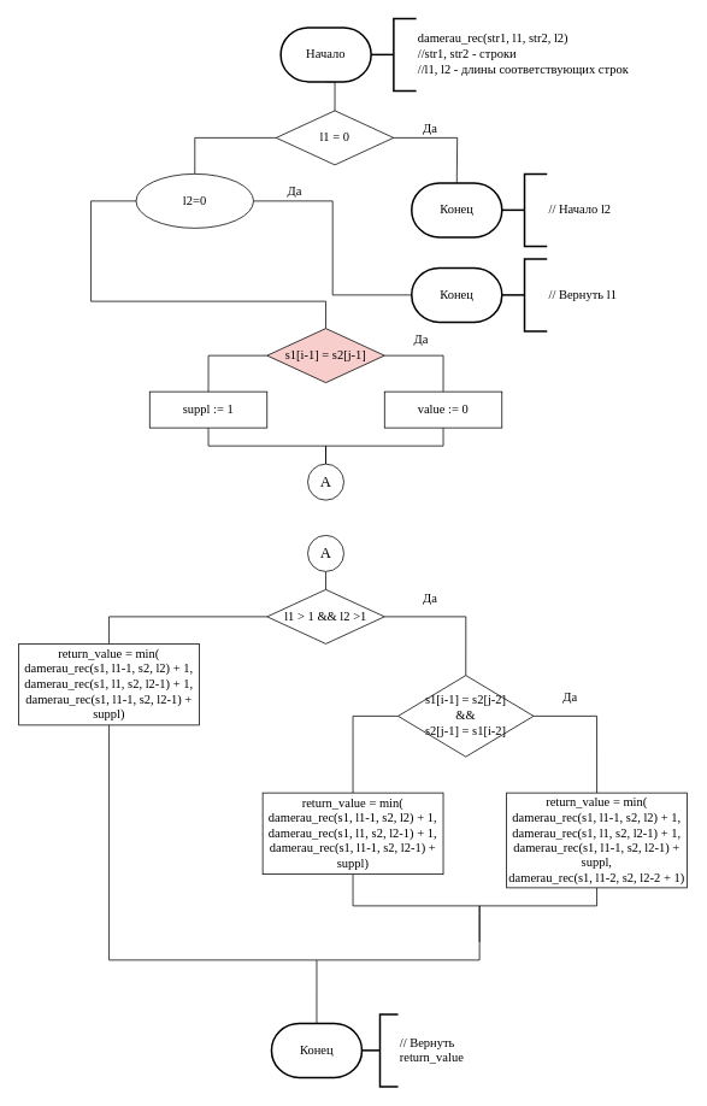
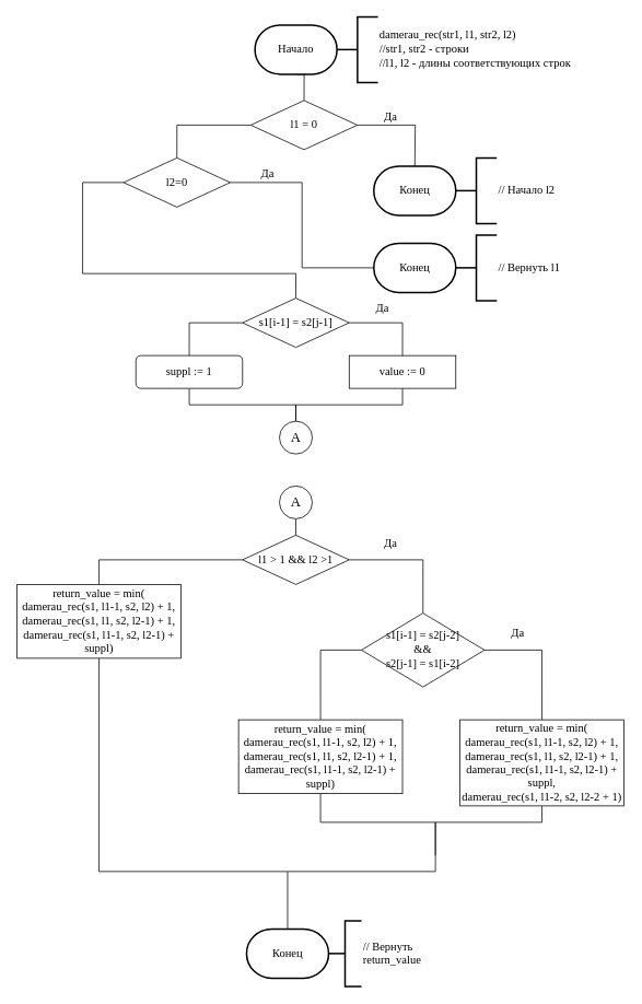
  <mxCell id="0" />
  <mxCell id="1" parent="0" />
  <mxCell id="2" style="edgeStyle=orthogonalEdgeStyle;rounded=0;orthogonalLoop=1;jettySize=auto;html=1;exitX=0.5;exitY=1;exitDx=0;exitDy=0;exitPerimeter=0;entryX=0.5;entryY=0;entryDx=0;entryDy=0;endArrow=none;endFill=0;" parent="1" source="3" target="7" edge="1"><mxGeometry relative="1" as="geometry" /></mxCell>
  <mxCell id="3" value="Начало" style="strokeWidth=2;html=1;shape=mxgraph.flowchart.terminator;whiteSpace=wrap;fontFamily=Times New Roman;fontSize=14;" parent="1" vertex="1"><mxGeometry x="310" y="30" width="100" height="60" as="geometry" /></mxCell>
  <mxCell id="4" value="damerau_rec(str1, l1, str2, l2)&lt;br style=&quot;font-size: 14px&quot;&gt;//str1, str2 - строки&lt;br style=&quot;font-size: 14px&quot;&gt;//l1, l2 - длины соответствующих строк" style="strokeWidth=2;html=1;shape=mxgraph.flowchart.annotation_2;align=left;labelPosition=right;pointerEvents=1;fontFamily=Times New Roman;fontSize=14;" parent="1" vertex="1"><mxGeometry x="410" y="20" width="50" height="80" as="geometry" /></mxCell>
  <mxCell id="5" style="edgeStyle=orthogonalEdgeStyle;rounded=0;orthogonalLoop=1;jettySize=auto;html=1;exitX=1;exitY=0.5;exitDx=0;exitDy=0;entryX=0.5;entryY=0;entryDx=0;entryDy=0;endArrow=none;endFill=0;fontFamily=Times New Roman;fontSize=14;" parent="1" source="7" edge="1"><mxGeometry relative="1" as="geometry"><mxPoint x="504.86" y="202" as="targetPoint" /></mxGeometry></mxCell>
  <mxCell id="6" style="edgeStyle=orthogonalEdgeStyle;rounded=0;orthogonalLoop=1;jettySize=auto;html=1;exitX=0;exitY=0.5;exitDx=0;exitDy=0;entryX=0.5;entryY=0;entryDx=0;entryDy=0;endArrow=none;endFill=0;fontFamily=Times New Roman;fontSize=14;" parent="1" source="7" target="10" edge="1"><mxGeometry relative="1" as="geometry" /></mxCell>
  <mxCell id="7" value="l1 = 0" style="rhombus;whiteSpace=wrap;html=1;fontFamily=Times New Roman;fontSize=14;" parent="1" vertex="1"><mxGeometry x="304.86" y="122" width="130" height="60" as="geometry" /></mxCell>
  <mxCell id="8" style="edgeStyle=orthogonalEdgeStyle;rounded=0;orthogonalLoop=1;jettySize=auto;html=1;exitX=0;exitY=0.5;exitDx=0;exitDy=0;entryX=0.5;entryY=0;entryDx=0;entryDy=0;endArrow=none;endFill=0;" parent="1" source="10" target="21" edge="1"><mxGeometry relative="1" as="geometry"><Array as="points"><mxPoint x="99.86" y="222" /><mxPoint x="99.86" y="333" /><mxPoint x="359.86" y="333" /></Array></mxGeometry></mxCell>
  <mxCell id="9" style="edgeStyle=orthogonalEdgeStyle;rounded=0;orthogonalLoop=1;jettySize=auto;html=1;exitX=1;exitY=0.5;exitDx=0;exitDy=0;entryX=0;entryY=0.5;entryDx=0;entryDy=0;entryPerimeter=0;endArrow=none;endFill=0;" parent="1" source="10" target="34" edge="1"><mxGeometry relative="1" as="geometry" /></mxCell>
- <mxCell id="10" value="l2=0" style="ellipse;whiteSpace=wrap;html=1;fontFamily=Times New Roman;fontSize=14;" parent="1" vertex="1"><mxGeometry x="149.86" y="192" width="130" height="60" as="geometry" /></mxCell>
+ <mxCell id="10" value="l2=0" style="rhombus;whiteSpace=wrap;html=1;fontFamily=Times New Roman;fontSize=14;" parent="1" vertex="1"><mxGeometry x="149.86" y="192" width="130" height="60" as="geometry" /></mxCell>
  <mxCell id="11" value="Да" style="text;html=1;align=center;verticalAlign=middle;resizable=0;points=[];autosize=1;fontFamily=Times New Roman;fontSize=14;" parent="1" vertex="1"><mxGeometry x="459.86" y="132" width="30" height="20" as="geometry" /></mxCell>
  <mxCell id="12" value="Да" style="text;html=1;align=center;verticalAlign=middle;resizable=0;points=[];autosize=1;fontFamily=Times New Roman;fontSize=14;" parent="1" vertex="1"><mxGeometry x="309.86" y="202" width="30" height="20" as="geometry" /></mxCell>
  <mxCell id="13" style="edgeStyle=orthogonalEdgeStyle;rounded=0;orthogonalLoop=1;jettySize=auto;html=1;exitX=1;exitY=0.5;exitDx=0;exitDy=0;entryX=0.5;entryY=0;entryDx=0;entryDy=0;endArrow=none;endFill=0;" parent="1" source="15" target="18" edge="1"><mxGeometry relative="1" as="geometry" /></mxCell>
  <mxCell id="14" style="edgeStyle=orthogonalEdgeStyle;rounded=0;orthogonalLoop=1;jettySize=auto;html=1;exitX=0;exitY=0.5;exitDx=0;exitDy=0;entryX=0.5;entryY=0;entryDx=0;entryDy=0;endArrow=none;endFill=0;" parent="1" source="15" target="37" edge="1"><mxGeometry relative="1" as="geometry" /></mxCell>
  <mxCell id="15" value="l1 &amp;gt; 1 &amp;amp;&amp;amp; l2 &amp;gt;1" style="rhombus;whiteSpace=wrap;html=1;fontFamily=Times New Roman;fontSize=14;" parent="1" vertex="1"><mxGeometry x="294.86" y="652" width="130" height="60" as="geometry" /></mxCell>
  <mxCell id="16" style="edgeStyle=orthogonalEdgeStyle;rounded=0;orthogonalLoop=1;jettySize=auto;html=1;exitX=1;exitY=0.5;exitDx=0;exitDy=0;entryX=0.5;entryY=0;entryDx=0;entryDy=0;endArrow=none;endFill=0;" parent="1" source="18" target="41" edge="1"><mxGeometry relative="1" as="geometry"><mxPoint x="659.86" y="877" as="targetPoint" /></mxGeometry></mxCell>
  <mxCell id="17" style="edgeStyle=orthogonalEdgeStyle;rounded=0;orthogonalLoop=1;jettySize=auto;html=1;exitX=0;exitY=0.5;exitDx=0;exitDy=0;entryX=0.5;entryY=0;entryDx=0;entryDy=0;endArrow=none;endFill=0;" parent="1" source="18" target="39" edge="1"><mxGeometry relative="1" as="geometry"><mxPoint x="384.86" y="877" as="targetPoint" /></mxGeometry></mxCell>
  <mxCell id="18" value="s1[i-1] = s2[j-2]&lt;br&gt;&amp;amp;&amp;amp;&lt;br&gt;s2[j-1] = s1[i-2]" style="rhombus;whiteSpace=wrap;html=1;fontFamily=Times New Roman;fontSize=14;" parent="1" vertex="1"><mxGeometry x="439.86" y="747" width="150" height="90" as="geometry" /></mxCell>
  <mxCell id="19" style="edgeStyle=orthogonalEdgeStyle;rounded=0;orthogonalLoop=1;jettySize=auto;html=1;exitX=1;exitY=0.5;exitDx=0;exitDy=0;entryX=0.5;entryY=0;entryDx=0;entryDy=0;endArrow=none;endFill=0;fontFamily=Times New Roman;fontSize=14;" parent="1" source="21" target="23" edge="1"><mxGeometry relative="1" as="geometry" /></mxCell>
  <mxCell id="20" style="edgeStyle=orthogonalEdgeStyle;rounded=0;orthogonalLoop=1;jettySize=auto;html=1;exitX=0;exitY=0.5;exitDx=0;exitDy=0;entryX=0.5;entryY=0;entryDx=0;entryDy=0;endArrow=none;endFill=0;fontFamily=Times New Roman;fontSize=14;" parent="1" source="21" target="25" edge="1"><mxGeometry relative="1" as="geometry" /></mxCell>
- <mxCell id="21" value="s1[i-1] = s2[j-1]" style="rhombus;whiteSpace=wrap;html=1;fontFamily=Times New Roman;fontSize=14;fillColor=#f8cecc;" parent="1" vertex="1"><mxGeometry x="294.86" y="363" width="130" height="60" as="geometry" /></mxCell>
+ <mxCell id="21" value="s1[i-1] = s2[j-1]" style="rhombus;whiteSpace=wrap;html=1;fontFamily=Times New Roman;fontSize=14;" parent="1" vertex="1"><mxGeometry x="294.86" y="363" width="130" height="60" as="geometry" /></mxCell>
  <mxCell id="22" style="edgeStyle=orthogonalEdgeStyle;rounded=0;orthogonalLoop=1;jettySize=auto;html=1;exitX=0.5;exitY=1;exitDx=0;exitDy=0;entryX=0.5;entryY=0;entryDx=0;entryDy=0;endArrow=none;endFill=0;" parent="1" source="23" target="29" edge="1"><mxGeometry relative="1" as="geometry" /></mxCell>
  <mxCell id="23" value="value := 0" style="rounded=0;whiteSpace=wrap;html=1;fontFamily=Times New Roman;fontSize=14;" parent="1" vertex="1"><mxGeometry x="424.86" y="433" width="130" height="40" as="geometry" /></mxCell>
  <mxCell id="24" style="edgeStyle=orthogonalEdgeStyle;rounded=0;orthogonalLoop=1;jettySize=auto;html=1;exitX=0.5;exitY=1;exitDx=0;exitDy=0;entryX=0.5;entryY=0;entryDx=0;entryDy=0;endArrow=none;endFill=0;" parent="1" source="25" target="29" edge="1"><mxGeometry relative="1" as="geometry" /></mxCell>
- <mxCell id="25" value="suppl := 1" style="rounded=0;whiteSpace=wrap;html=1;fontFamily=Times New Roman;fontSize=14;" parent="1" vertex="1"><mxGeometry x="164.86" y="433" width="130" height="40" as="geometry" /></mxCell>
+ <mxCell id="25" value="suppl := 1" style="whiteSpace=wrap;html=1;fontFamily=Times New Roman;fontSize=14;rounded=1;" parent="1" vertex="1"><mxGeometry x="164.86" y="433" width="130" height="40" as="geometry" /></mxCell>
  <mxCell id="26" value="Да" style="text;html=1;align=center;verticalAlign=middle;resizable=0;points=[];autosize=1;fontFamily=Times New Roman;fontSize=14;" parent="1" vertex="1"><mxGeometry x="449.86" y="366" width="30" height="20" as="geometry" /></mxCell>
  <mxCell id="27" value="Да" style="text;html=1;align=center;verticalAlign=middle;resizable=0;points=[];autosize=1;fontFamily=Times New Roman;fontSize=14;" parent="1" vertex="1"><mxGeometry x="459.86" y="652" width="30" height="20" as="geometry" /></mxCell>
  <mxCell id="28" value="Да" style="text;html=1;align=center;verticalAlign=middle;resizable=0;points=[];autosize=1;fontFamily=Times New Roman;fontSize=14;" parent="1" vertex="1"><mxGeometry x="614.86" y="762" width="30" height="20" as="geometry" /></mxCell>
  <mxCell id="29" value="&lt;font face=&quot;Times New Roman&quot; style=&quot;font-size: 17px;&quot;&gt;A&lt;/font&gt;" style="ellipse;whiteSpace=wrap;html=1;aspect=fixed;" parent="1" vertex="1"><mxGeometry x="339.86" y="513" width="40" height="40" as="geometry" /></mxCell>
  <mxCell id="30" style="edgeStyle=orthogonalEdgeStyle;rounded=0;orthogonalLoop=1;jettySize=auto;html=1;exitX=0.5;exitY=1;exitDx=0;exitDy=0;entryX=0.5;entryY=0;entryDx=0;entryDy=0;endArrow=none;endFill=0;" parent="1" source="31" target="15" edge="1"><mxGeometry relative="1" as="geometry" /></mxCell>
  <mxCell id="31" value="&lt;font face=&quot;Times New Roman&quot; style=&quot;font-size: 17px;&quot;&gt;A&lt;/font&gt;" style="ellipse;whiteSpace=wrap;html=1;aspect=fixed;" parent="1" vertex="1"><mxGeometry x="339.86" y="592" width="40" height="40" as="geometry" /></mxCell>
  <mxCell id="32" value="Конец" style="strokeWidth=2;html=1;shape=mxgraph.flowchart.terminator;whiteSpace=wrap;fontFamily=Times New Roman;fontSize=14;" parent="1" vertex="1"><mxGeometry x="454.86" y="202" width="100" height="60" as="geometry" /></mxCell>
  <mxCell id="33" value="// Начало l2" style="strokeWidth=2;html=1;shape=mxgraph.flowchart.annotation_2;align=left;labelPosition=right;pointerEvents=1;fontFamily=Times New Roman;fontSize=14;" parent="1" vertex="1"><mxGeometry x="554.86" y="192" width="50" height="80" as="geometry" /></mxCell>
  <mxCell id="34" value="Конец" style="strokeWidth=2;html=1;shape=mxgraph.flowchart.terminator;whiteSpace=wrap;fontFamily=Times New Roman;fontSize=14;" parent="1" vertex="1"><mxGeometry x="454.86" y="296" width="100" height="60" as="geometry" /></mxCell>
  <mxCell id="35" value="// Вернуть l1" style="strokeWidth=2;html=1;shape=mxgraph.flowchart.annotation_2;align=left;labelPosition=right;pointerEvents=1;fontFamily=Times New Roman;fontSize=14;" parent="1" vertex="1"><mxGeometry x="554.86" y="286" width="50" height="80" as="geometry" /></mxCell>
  <mxCell id="36" style="edgeStyle=orthogonalEdgeStyle;rounded=0;orthogonalLoop=1;jettySize=auto;html=1;exitX=0.5;exitY=1;exitDx=0;exitDy=0;entryX=0.5;entryY=0;entryDx=0;entryDy=0;entryPerimeter=0;endArrow=none;endFill=0;" parent="1" source="37" target="43" edge="1"><mxGeometry relative="1" as="geometry"><mxPoint x="119.93" y="842" as="targetPoint" /><Array as="points"><mxPoint x="120" y="1062" /><mxPoint x="350" y="1062" /></Array></mxGeometry></mxCell>
  <mxCell id="37" value="return_value = min( damerau_rec(s1, l1-1, s2, l2)&lt;span&gt;&amp;nbsp;+ 1,&lt;br&gt;&lt;/span&gt;damerau_rec(s1, l1, s2, l2-1)&amp;nbsp;+ 1&lt;span&gt;,&lt;/span&gt;&lt;br&gt;damerau_rec(s1, l1-1, s2, l2-1)&amp;nbsp;+ suppl)" style="rounded=0;whiteSpace=wrap;html=1;fontFamily=Times New Roman;fontSize=14;" parent="1" vertex="1"><mxGeometry x="20" y="712" width="199.86" height="90" as="geometry" /></mxCell>
  <mxCell id="38" style="edgeStyle=orthogonalEdgeStyle;rounded=0;orthogonalLoop=1;jettySize=auto;html=1;exitX=0.5;exitY=1;exitDx=0;exitDy=0;endArrow=none;endFill=0;" parent="1" source="39" edge="1"><mxGeometry relative="1" as="geometry"><mxPoint x="530" y="1042" as="targetPoint" /><Array as="points"><mxPoint x="390" y="1002" /><mxPoint x="530" y="1002" /></Array></mxGeometry></mxCell>
  <mxCell id="39" value="return_value = min( damerau_rec(s1, l1-1, s2, l2)&lt;span&gt;&amp;nbsp;+ 1,&lt;br&gt;&lt;/span&gt;damerau_rec(s1, l1, s2, l2-1)&amp;nbsp;+ 1&lt;span&gt;,&lt;/span&gt;&lt;br&gt;damerau_rec(s1, l1-1, s2, l2-1)&amp;nbsp;+ suppl)" style="rounded=0;whiteSpace=wrap;html=1;fontFamily=Times New Roman;fontSize=14;" parent="1" vertex="1"><mxGeometry x="290" y="877" width="199.86" height="90" as="geometry" /></mxCell>
  <mxCell id="40" style="edgeStyle=orthogonalEdgeStyle;rounded=0;orthogonalLoop=1;jettySize=auto;html=1;exitX=0.5;exitY=1;exitDx=0;exitDy=0;endArrow=none;endFill=0;" parent="1" source="41" edge="1"><mxGeometry relative="1" as="geometry"><mxPoint x="350" y="1062" as="targetPoint" /><Array as="points"><mxPoint x="660" y="1002" /><mxPoint x="530" y="1002" /></Array></mxGeometry></mxCell>
  <mxCell id="41" value="return_value = min( damerau_rec(s1, l1-1, s2, l2)&lt;span&gt;&amp;nbsp;+ 1,&lt;br&gt;&lt;/span&gt;damerau_rec(s1, l1, s2, l2-1)&amp;nbsp;+ 1&lt;span&gt;,&lt;/span&gt;&lt;br&gt;damerau_rec(s1, l1-1, s2, l2-1)&amp;nbsp;+ suppl,&lt;br&gt;&lt;span style=&quot;color: rgba(0 , 0 , 0 , 0) ; font-family: monospace ; font-size: 0px ; white-space: nowrap&quot;&gt;%3CmxGraphModel%3E%3Croot%3E%3CmxCell%20id%3D%220%22%2F%3E%3CmxCell%20id%3D%221%22%20parent%3D%220%22%2F%3E%3CmxCell%20id%3D%222%22%20value%3D%22return_value%20%3D%20min(%20damerau_rec(s1%2C%20l1-1%2C%20s2%2C%20l2)%26lt%3Bspan%26gt%3B%26amp%3Bnbsp%3B%2B%201%2C%26lt%3Bbr%26gt%3B%26lt%3B%2Fspan%26gt%3Bdamerau_rec(s1%2C%20l1%2C%20s2%2C%20l2-1)%26amp%3Bnbsp%3B%2B%201%26lt%3Bspan%26gt%3B%2C%26lt%3B%2Fspan%26gt%3B%26lt%3Bbr%26gt%3Bdamerau_rec(s1%2C%20l1-1%2C%20s2%2C%20l2-1)%26amp%3Bnbsp%3B%2B%20suppl)%22%20style%3D%22rounded%3D0%3BwhiteSpace%3Dwrap%3Bhtml%3D1%3BfontFamily%3DTimes%20New%20Roman%3BfontSize%3D14%3B%22%20vertex%3D%221%22%20parent%3D%221%22%3E%3CmxGeometry%20x%3D%22360%22%20y%3D%22875%22%20width%3D%22199.86%22%20height%3D%2290%22%20as%3D%22geometry%22%2F%3E%3C%2FmxCell%3E%3C%2Froot%3E%3C%2FmxGraphModel%3E&lt;/span&gt;damerau_rec(s1, l1-2, s2, l2-2 + 1)" style="rounded=0;whiteSpace=wrap;html=1;fontFamily=Times New Roman;fontSize=14;" parent="1" vertex="1"><mxGeometry x="560" y="877" width="199.86" height="105" as="geometry" /></mxCell>
  <mxCell id="42" value="" style="group" parent="1" vertex="1" connectable="0"><mxGeometry x="299.79" y="1122" width="140.07" height="80" as="geometry" /></mxCell>
  <mxCell id="43" value="Конец" style="strokeWidth=2;html=1;shape=mxgraph.flowchart.terminator;whiteSpace=wrap;fontFamily=Times New Roman;fontSize=14;" parent="42" vertex="1"><mxGeometry y="10" width="100" height="60" as="geometry" /></mxCell>
  <mxCell id="44" value="// Вернуть&lt;br&gt;return_value" style="strokeWidth=2;html=1;shape=mxgraph.flowchart.annotation_2;align=left;labelPosition=right;pointerEvents=1;fontFamily=Times New Roman;fontSize=14;" parent="42" vertex="1"><mxGeometry x="100" width="40.07" height="80" as="geometry" /></mxCell>
